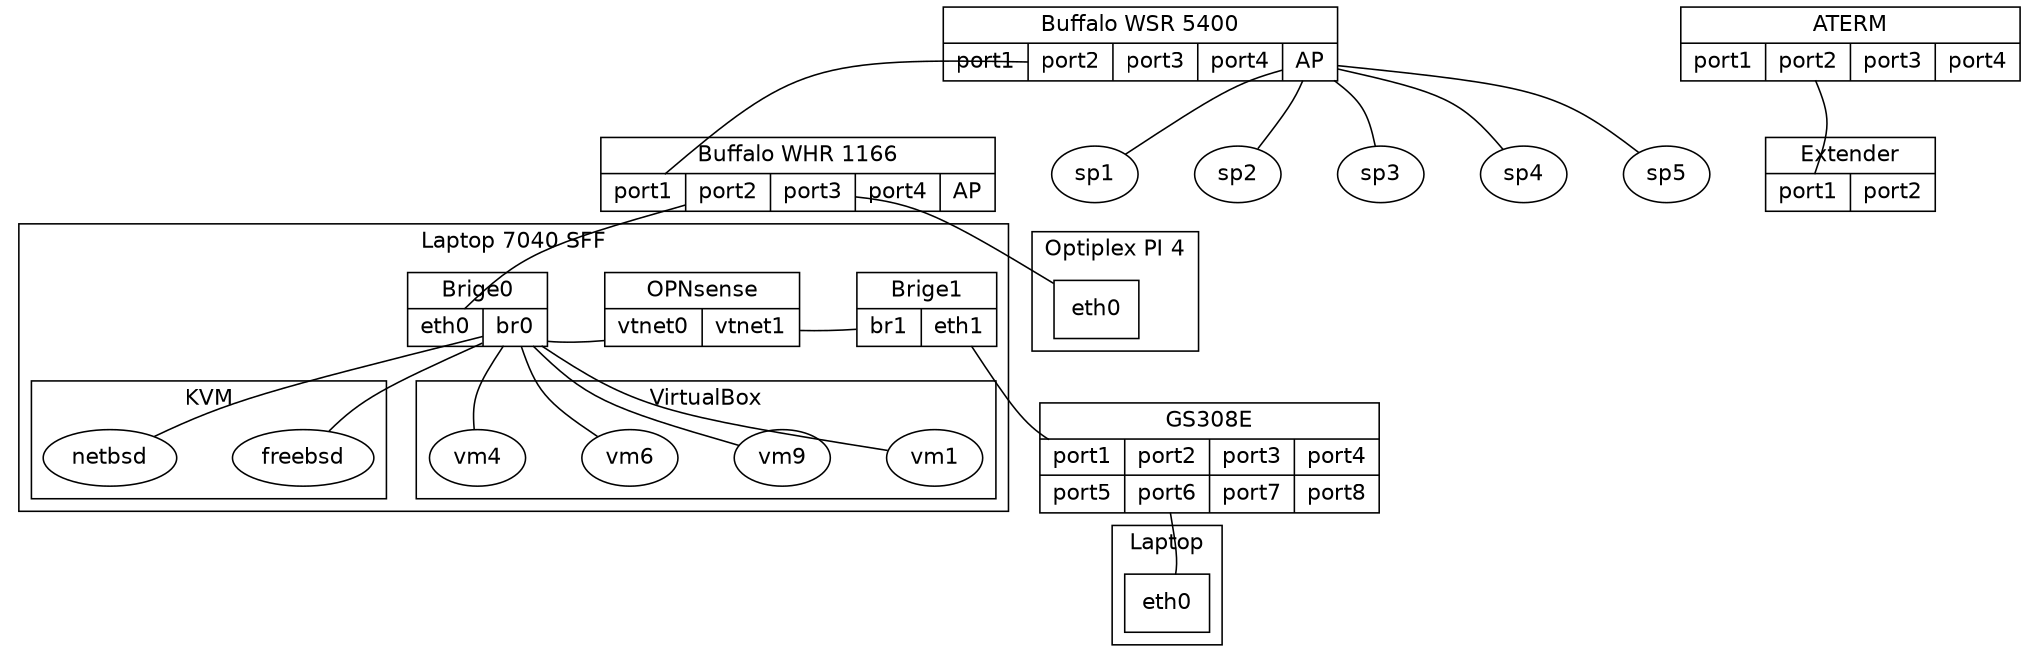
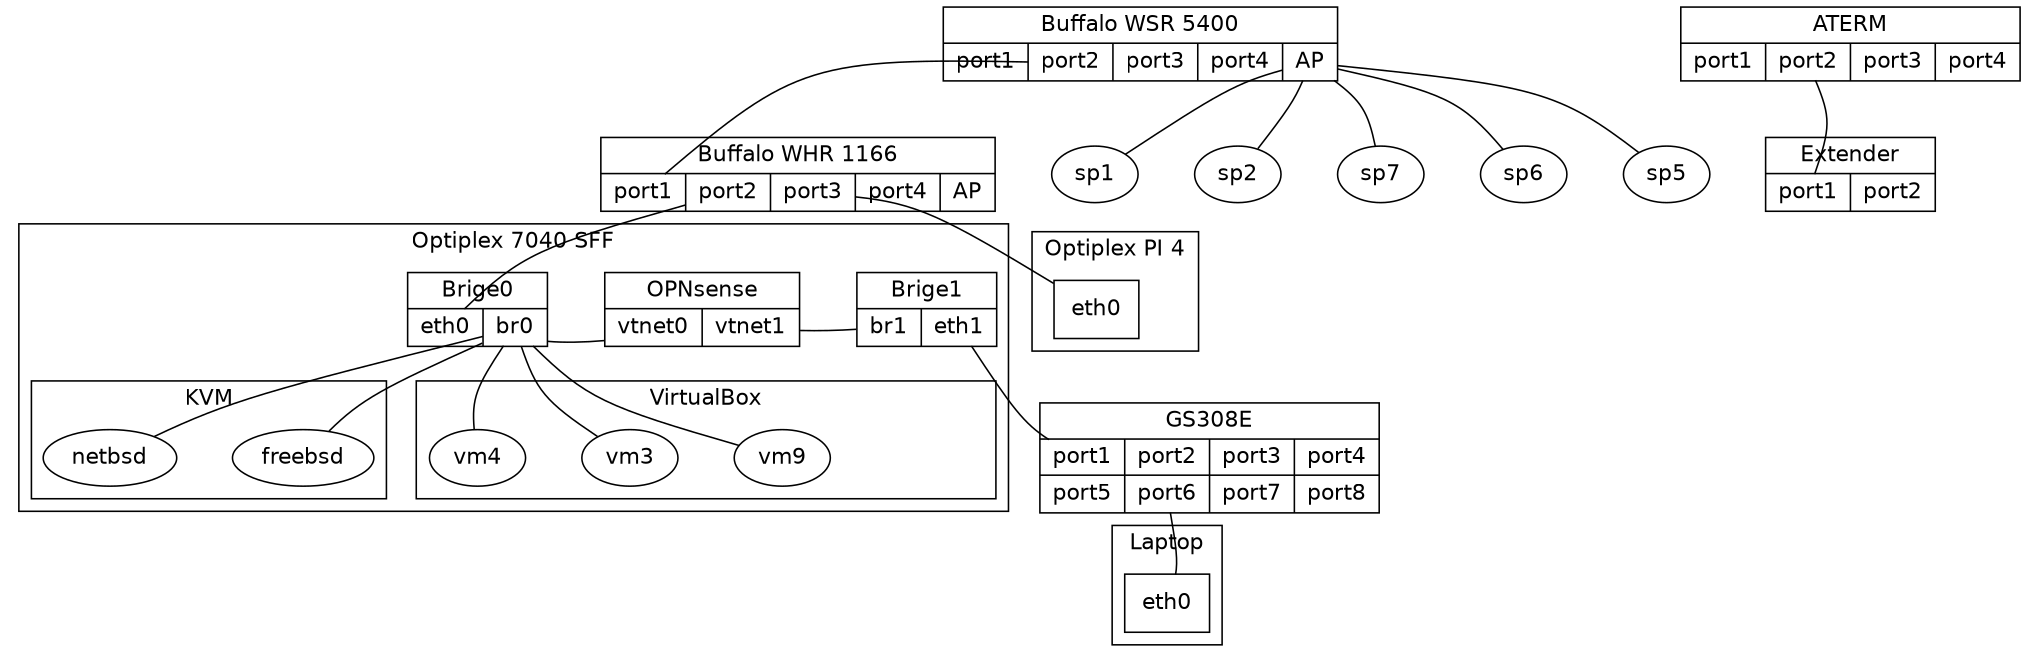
  graph {
    fontname="DejaVu Sans"
    nodesep=0.5
    ranksep=0.50
    splines=curved
    node [fontname="DejaVu Sans"]
    edge [fontname="DejaVu Sans" tailport=br0]
    n1 [label="{Brige0|{<eth0>eth0|<br0>br0}}" shape=record]
    n2 [label="{Brige1|{<br1>br1|<eth1>eth1}}" shape=record]
    n3 [label="{OPNsense|{<vtnet0>vtnet0|<vtnet1>vtnet1}}" shape=record]
    freebsd
    netbsd
-   vm1
    n7 [label=vm9]
-   vm3 [label=vm6]
+   vm3
    vm4
    n10 [label=eth0 shape=record]
    n11 [label=eth0 shape=record]
    n12 [label="{GS308E|{<port1>port1|<port2>port2|<port3>port3|<port4>port4}|{<port5>port5|<port6>port6|<port7>port7|<port8>port8}}" shape=record]
    n13 [label="{ATERM|{<port1>port1|<port2>port2|<port3>port3|<port4>port4}}" shape=record]
    n14 [label="{Extender|{<port1>port1|<port2>port2}}" shape=record]
    n15 [label="{Buffalo WSR 5400|{<port1>port1|<port2>port2|<port3>port3|<port4>port4|<ap>AP}}" shape=record]
    n16 [label="{Buffalo WHR 1166|{<port1>port1|<port2>port2|<port3>port3|<port4>port4|<ap>AP}}" shape=record]
    sp1
    sp2
-   sp3
-   sp4
+   sp3 [label=sp7]
+   sp4 [label=sp6]
    sp5
    subgraph cluster_1 {
-     label="Laptop 7040 SFF"
+     label="Optiplex 7040 SFF"
      subgraph sub_2 {
        label="Optiplex 7040 SFF"
        rank=same
        n1
        n2
        n3
      }
      subgraph cluster_3 {
        label=KVM
        freebsd
        netbsd
      }
      subgraph cluster_4 {
        label=VirtualBox
-       vm1
        n7
        vm3
        vm4
      }
    }
    subgraph cluster_5 {
      label=Laptop
      n10
    }
    subgraph cluster_6 {
      label="Optiplex PI 4"
      n11
    }
    n1 -- n3 [style=invisible]
    n1 -- n3 [headport=vtnet0]
    n1 -- freebsd
    n1 -- netbsd
-   n1 -- vm1
    n1 -- n7
    n1 -- vm3
    n1 -- vm4
    n2 -- n12 [headport=port1 tailport=eth1]
    n3 -- n2 [style=invisible]
    n3 -- n2 [headport=br1 tailport=vtnet1]
    n12 -- n10 [tailport=port6]
    n13 -- n14 [headport=port1 tailport=port2]
    n15 -- n16 [headport=port1 tailport=port2]
    n15 -- sp1 [tailport=ap]
    n15 -- sp2 [tailport=ap]
    n15 -- sp3 [tailport=ap]
    n15 -- sp4 [tailport=ap]
    n15 -- sp5 [tailport=ap]
    n16 -- n1 [headport=eth0 tailport=port2]
    n16 -- n11 [tailport=port3]
  }
